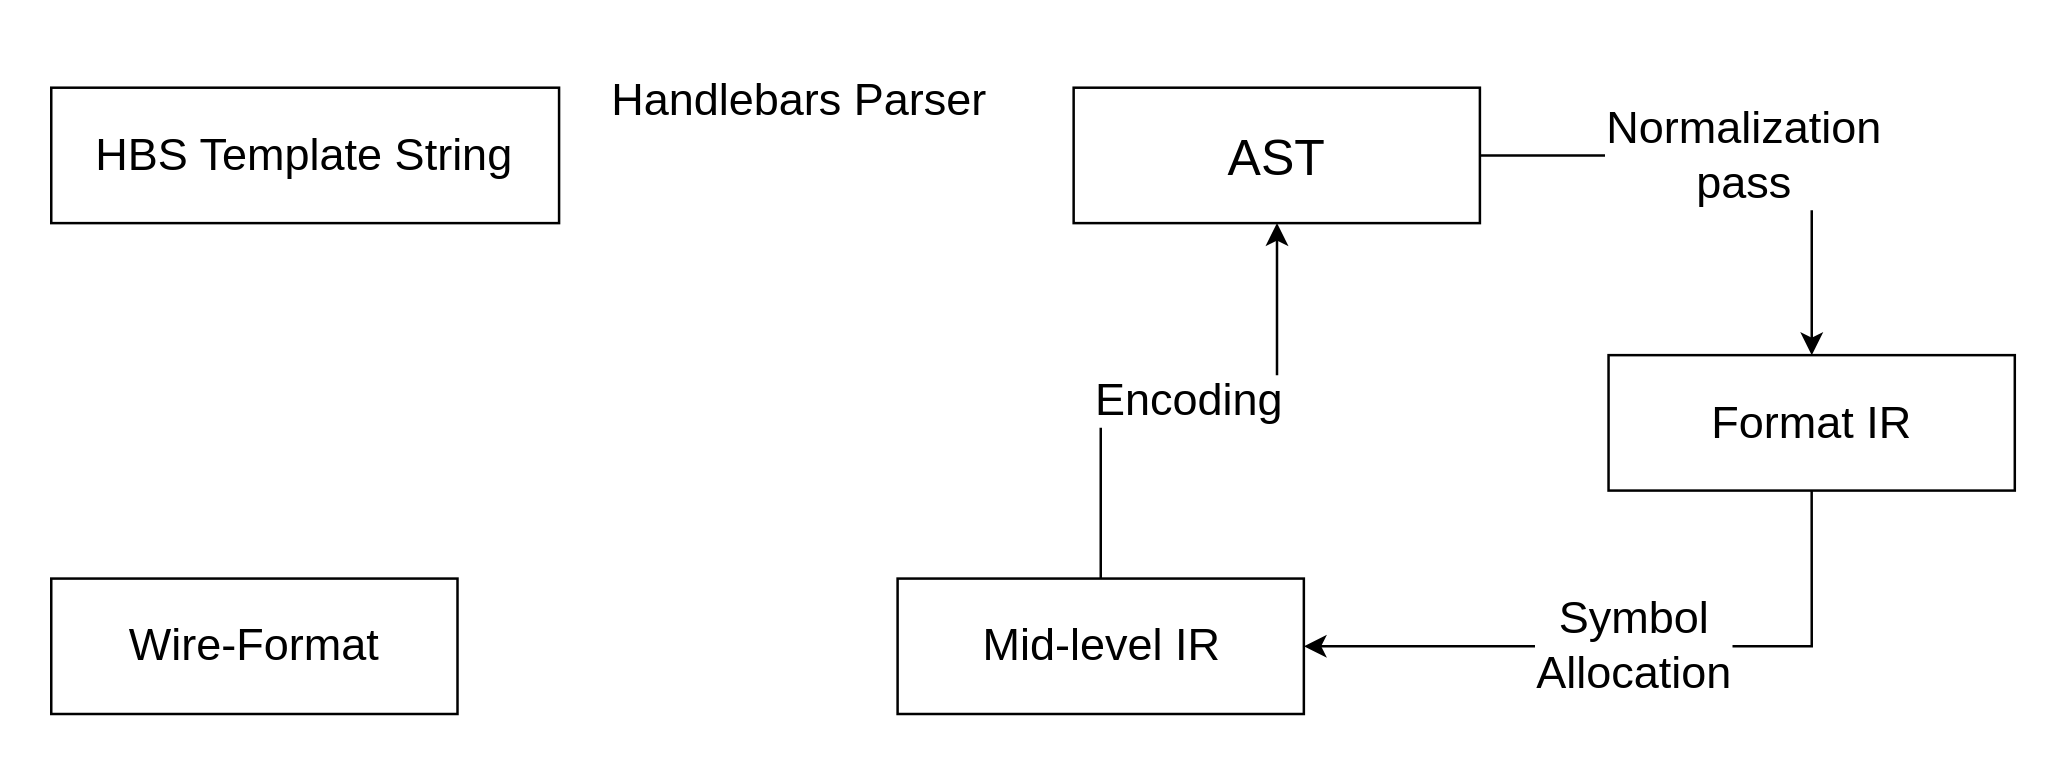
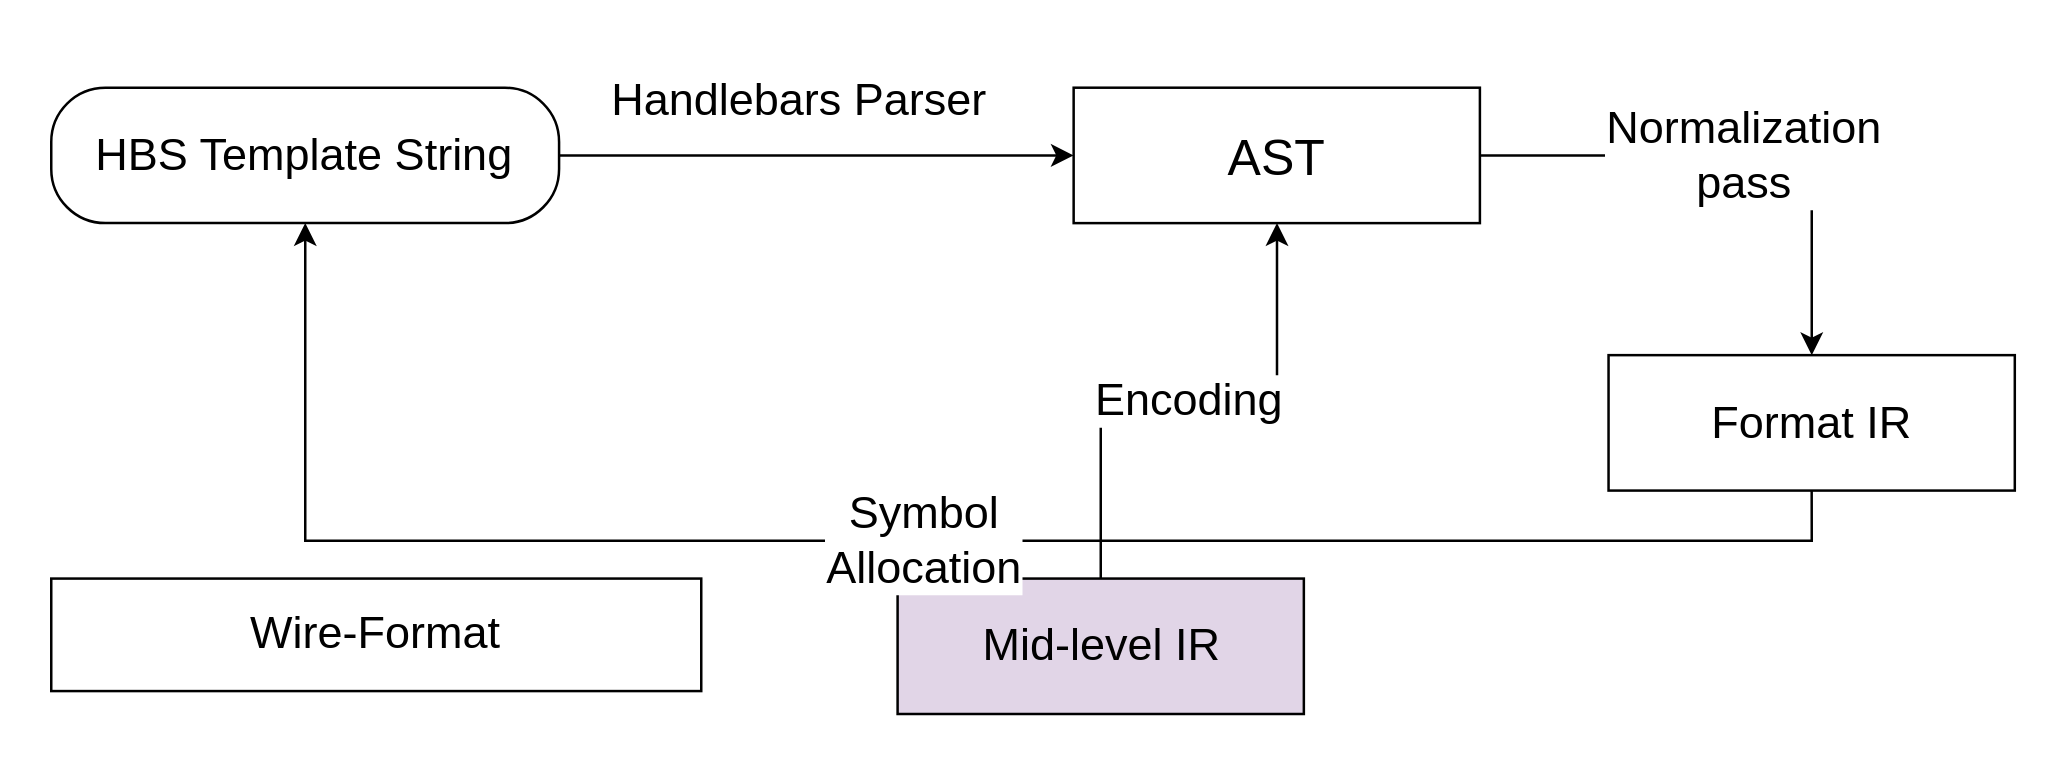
  <mxCell id="0" />
  <mxCell id="1" parent="0" />
- <mxCell id="2" value="HBS Template String" style="whiteSpace=wrap;html=1;arcSize=40;fontSize=18;rounded=0;" parent="1" vertex="1"><mxGeometry x="20" y="34.479" width="203.126" height="54.167" as="geometry" /></mxCell>
+ <mxCell id="2" value="HBS Template String" style="whiteSpace=wrap;html=1;rounded=1;arcSize=40;fontSize=18;" parent="1" vertex="1"><mxGeometry x="20" y="34.479" width="203.126" height="54.167" as="geometry" /></mxCell>
  <mxCell id="3" value="AST" style="rounded=0;whiteSpace=wrap;html=1;fontSize=20;" parent="1" vertex="1"><mxGeometry x="428.96" y="34.479" width="162.501" height="54.167" as="geometry" /></mxCell>
+ <mxCell id="4" value="" style="edgeStyle=orthogonalEdgeStyle;rounded=0;orthogonalLoop=1;jettySize=auto;html=1;" parent="1" source="2" target="3" edge="1"><mxGeometry relative="1" as="geometry" /></mxCell>
  <mxCell id="5" value="Handlebars Parser" style="text;html=1;align=center;verticalAlign=middle;resizable=0;points=[];autosize=1;strokeColor=none;fillColor=none;fontSize=18;" parent="1" vertex="1"><mxGeometry x="233.668" y="20" width="170" height="40" as="geometry" /></mxCell>
  <mxCell id="6" value="Format IR" style="whiteSpace=wrap;html=1;rounded=0;fontSize=18;" parent="1" vertex="1"><mxGeometry x="642.919" y="141.458" width="162.501" height="54.167" as="geometry" /></mxCell>
  <mxCell id="7" value="Normalization&lt;br style=&quot;font-size: 18px;&quot;&gt;pass" style="edgeStyle=orthogonalEdgeStyle;rounded=0;orthogonalLoop=1;jettySize=auto;html=1;fontSize=18;" parent="1" source="3" target="6" edge="1"><mxGeometry relative="1" as="geometry" /></mxCell>
- <mxCell id="8" value="Mid-level IR" style="whiteSpace=wrap;html=1;rounded=0;fontSize=18;" parent="1" vertex="1"><mxGeometry x="358.543" y="230.833" width="162.501" height="54.167" as="geometry" /></mxCell>
- <mxCell id="9" value="Symbol&lt;br style=&quot;font-size: 18px;&quot;&gt;Allocation" style="edgeStyle=orthogonalEdgeStyle;rounded=0;orthogonalLoop=1;jettySize=auto;html=1;entryX=1;entryY=0.5;entryDx=0;entryDy=0;exitX=0.5;exitY=1;exitDx=0;exitDy=0;fontSize=18;" parent="1" source="6" target="8" edge="1"><mxGeometry relative="1" as="geometry"><mxPoint x="372.085" y="217.292" as="targetPoint" /></mxGeometry></mxCell>
- <mxCell id="10" value="Wire-Format" style="whiteSpace=wrap;html=1;rounded=0;fontSize=18;" parent="1" vertex="1"><mxGeometry x="20" y="230.833" width="162.501" height="54.167" as="geometry" /></mxCell>
+ <mxCell id="8" value="Mid-level IR" style="whiteSpace=wrap;html=1;rounded=0;fontSize=18;fillColor=#e1d5e7;" parent="1" vertex="1"><mxGeometry x="358.543" y="230.833" width="162.501" height="54.167" as="geometry" /></mxCell>
+ <mxCell id="9" value="Symbol&lt;br style=&quot;font-size: 18px;&quot;&gt;Allocation" style="edgeStyle=orthogonalEdgeStyle;rounded=0;orthogonalLoop=1;jettySize=auto;html=1;exitX=0.5;exitY=1;exitDx=0;exitDy=0;fontSize=18;" parent="1" source="6" target="2" edge="1"><mxGeometry relative="1" as="geometry"><mxPoint x="372.085" y="217.292" as="targetPoint" /></mxGeometry></mxCell>
+ <mxCell id="10" value="Wire-Format" style="whiteSpace=wrap;html=1;rounded=0;fontSize=18;" parent="1" vertex="1"><mxGeometry x="20" y="230.833" width="260" height="45" as="geometry" /></mxCell>
  <mxCell id="11" value="Encoding" style="edgeStyle=orthogonalEdgeStyle;rounded=0;orthogonalLoop=1;jettySize=auto;html=1;fontSize=18;" parent="1" source="8" target="3" edge="1"><mxGeometry relative="1" as="geometry" /></mxCell>
